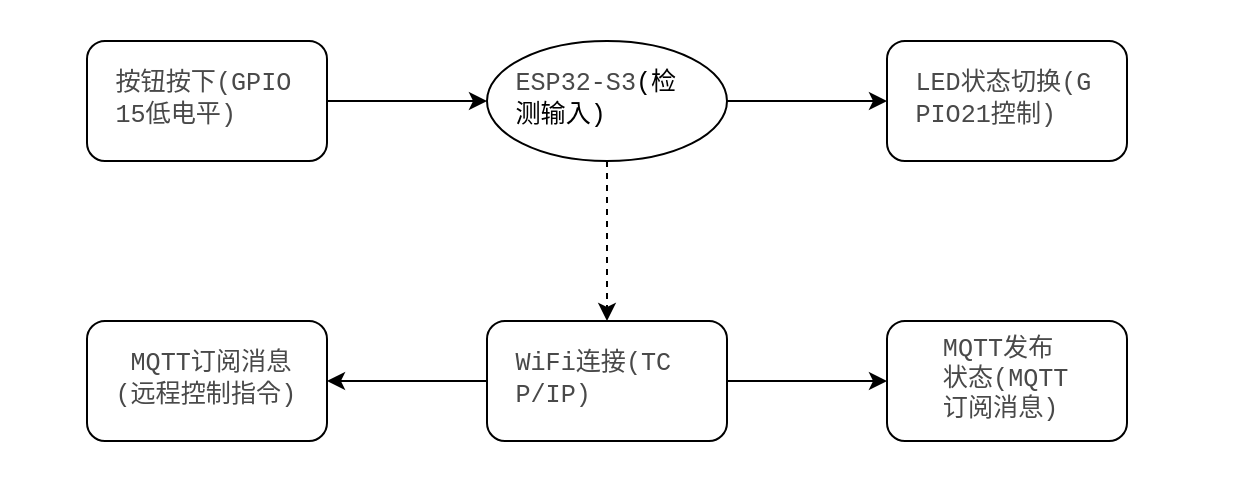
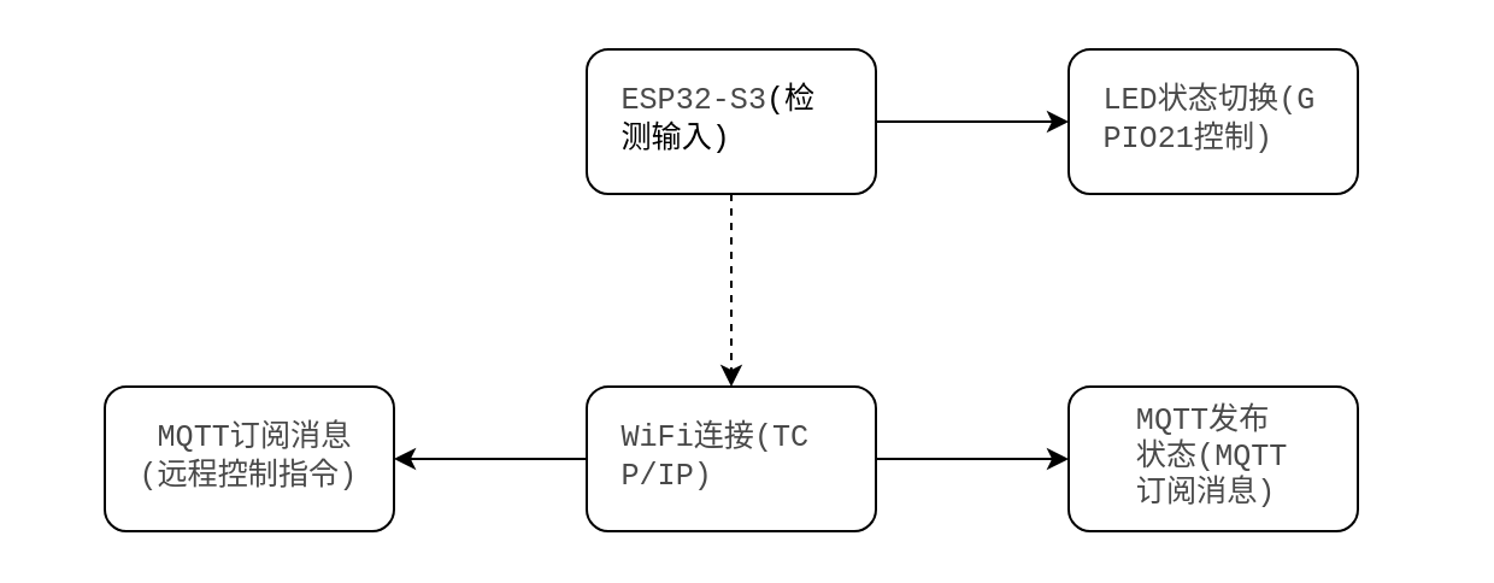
  <mxCell id="0" />
  <mxCell id="1" parent="0" />
- <mxCell id="2" value="" style="edgeStyle=orthogonalEdgeStyle;rounded=0;orthogonalLoop=1;jettySize=auto;html=1;" edge="1" parent="1" source="3" target="6"><mxGeometry relative="1" as="geometry" /></mxCell>
- <mxCell id="3" value="&lt;pre style=&quot;font-family: Menlo, &amp;quot;Roboto Mono&amp;quot;, &amp;quot;Courier New&amp;quot;, Courier, monospace, Inter, sans-serif; overflow: auto; padding: 9.144px 13.716px; text-wrap-mode: wrap; word-break: break-all; color: rgb(73, 73, 73); font-size: 12.573px; text-align: start; margin-top: 0px !important; margin-bottom: 0px !important;&quot;&gt;按钮按下(GPIO15低电平)&lt;/pre&gt;" style="rounded=1;whiteSpace=wrap;html=1;" vertex="1" parent="1"><mxGeometry x="20" y="20" width="120" height="60" as="geometry" /></mxCell>
  <mxCell id="4" value="" style="edgeStyle=orthogonalEdgeStyle;rounded=0;orthogonalLoop=1;jettySize=auto;html=1;" edge="1" parent="1" source="6" target="7"><mxGeometry relative="1" as="geometry" /></mxCell>
  <mxCell id="5" value="" style="edgeStyle=orthogonalEdgeStyle;rounded=0;orthogonalLoop=1;jettySize=auto;html=1;dashed=1;" edge="1" parent="1" source="6" target="11"><mxGeometry relative="1" as="geometry" /></mxCell>
- <mxCell id="6" value="&lt;pre style=&quot;font-family: Menlo, &amp;quot;Roboto Mono&amp;quot;, &amp;quot;Courier New&amp;quot;, Courier, monospace, Inter, sans-serif; overflow: auto; padding: 9.144px 13.716px; text-wrap-mode: wrap; word-break: break-all; font-size: 12.573px; text-align: start; margin-top: 0px !important; margin-bottom: 0px !important;&quot;&gt;&lt;font style=&quot;color: rgb(73, 73, 73);&quot;&gt;ESP32-S3&lt;/font&gt;(检测输入)&lt;/pre&gt;" style="ellipse;whiteSpace=wrap;html=1;" vertex="1" parent="1"><mxGeometry x="220" y="20" width="120" height="60" as="geometry" /></mxCell>
+ <mxCell id="6" value="&lt;pre style=&quot;font-family: Menlo, &amp;quot;Roboto Mono&amp;quot;, &amp;quot;Courier New&amp;quot;, Courier, monospace, Inter, sans-serif; overflow: auto; padding: 9.144px 13.716px; text-wrap-mode: wrap; word-break: break-all; font-size: 12.573px; text-align: start; margin-top: 0px !important; margin-bottom: 0px !important;&quot;&gt;&lt;font style=&quot;color: rgb(73, 73, 73);&quot;&gt;ESP32-S3&lt;/font&gt;(检测输入)&lt;/pre&gt;" style="whiteSpace=wrap;html=1;rounded=1;" vertex="1" parent="1"><mxGeometry x="220" y="20" width="120" height="60" as="geometry" /></mxCell>
  <mxCell id="7" value="&lt;pre style=&quot;font-family: Menlo, &amp;quot;Roboto Mono&amp;quot;, &amp;quot;Courier New&amp;quot;, Courier, monospace, Inter, sans-serif; overflow: auto; padding: 9.144px 13.716px; text-wrap-mode: wrap; word-break: break-all; color: rgb(73, 73, 73); font-size: 12.573px; text-align: start; margin-top: 0px !important; margin-bottom: 0px !important;&quot;&gt;LED状态切换(GPIO21控制) &lt;/pre&gt;" style="whiteSpace=wrap;html=1;rounded=1;" vertex="1" parent="1"><mxGeometry x="420" y="20" width="120" height="60" as="geometry" /></mxCell>
  <mxCell id="8" value="&lt;pre style=&quot;font-family: Menlo, &amp;quot;Roboto Mono&amp;quot;, &amp;quot;Courier New&amp;quot;, Courier, monospace, Inter, sans-serif; overflow: auto; padding: 9.144px 13.716px; text-wrap-mode: wrap; word-break: break-all; color: rgb(73, 73, 73); font-size: 12.573px; text-align: start; margin-top: 0px !important; margin-bottom: 0px !important;&quot;&gt;&lt;pre style=&quot;font-family: Menlo, &amp;quot;Roboto Mono&amp;quot;, &amp;quot;Courier New&amp;quot;, Courier, monospace, Inter, sans-serif; overflow: auto; padding: 9.144px 13.716px; text-wrap-mode: wrap; word-break: break-all; color: rgb(73, 73, 73); margin-top: 0px !important; margin-bottom: 0px !important;&quot;&gt;MQTT发布状态(MQTT订阅消息)&lt;/pre&gt;&lt;/pre&gt;" style="whiteSpace=wrap;html=1;rounded=1;" vertex="1" parent="1"><mxGeometry x="420" y="160" width="120" height="60" as="geometry" /></mxCell>
  <mxCell id="9" value="" style="edgeStyle=orthogonalEdgeStyle;rounded=0;orthogonalLoop=1;jettySize=auto;html=1;" edge="1" parent="1" source="11" target="12"><mxGeometry relative="1" as="geometry" /></mxCell>
  <mxCell id="10" value="" style="edgeStyle=orthogonalEdgeStyle;rounded=0;orthogonalLoop=1;jettySize=auto;html=1;" edge="1" parent="1" source="11" target="8"><mxGeometry relative="1" as="geometry" /></mxCell>
  <mxCell id="11" value="&lt;pre style=&quot;font-family: Menlo, &amp;quot;Roboto Mono&amp;quot;, &amp;quot;Courier New&amp;quot;, Courier, monospace, Inter, sans-serif; overflow: auto; padding: 9.144px 13.716px; text-wrap-mode: wrap; word-break: break-all; color: rgb(73, 73, 73); font-size: 12.573px; text-align: start; margin-top: 0px !important; margin-bottom: 0px !important;&quot;&gt;WiFi连接(TCP/IP) &lt;/pre&gt;" style="whiteSpace=wrap;html=1;rounded=1;" vertex="1" parent="1"><mxGeometry x="220" y="160" width="120" height="60" as="geometry" /></mxCell>
  <mxCell id="12" value="&lt;pre style=&quot;font-family: Menlo, &amp;quot;Roboto Mono&amp;quot;, &amp;quot;Courier New&amp;quot;, Courier, monospace, Inter, sans-serif; overflow: auto; padding: 9.144px 13.716px; text-wrap-mode: wrap; word-break: break-all; color: rgb(73, 73, 73); font-size: 12.573px; text-align: start; margin-top: 0px !important; margin-bottom: 0px !important;&quot;&gt; MQTT订阅消息(远程控制指令)&lt;/pre&gt;" style="whiteSpace=wrap;html=1;rounded=1;" vertex="1" parent="1"><mxGeometry x="20" y="160" width="120" height="60" as="geometry" /></mxCell>
